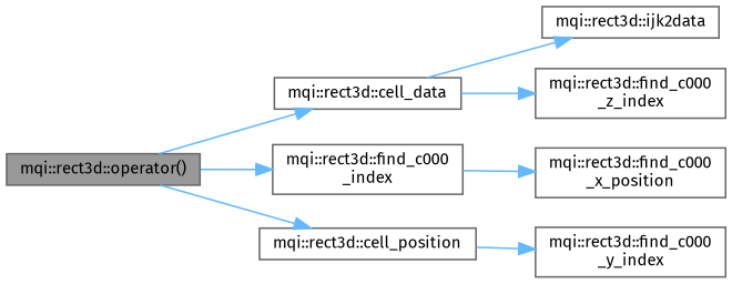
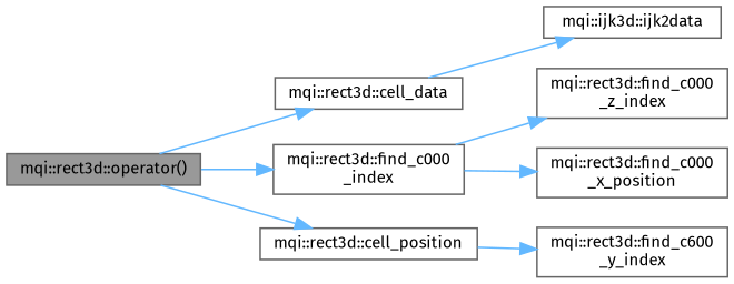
  digraph {
    fontname="Fira Sans"
    rankdir=LR
    node [color=grey40 fillcolor=white fontname="Fira Sans" fontsize=10 shape=box style=filled]
    edge [color=steelblue1 fontname="Fira Sans" fontsize=10 labelfontname=Helvetica labelfontsize=10 style=solid]
    n1 [color=gray40 fillcolor=grey60 fontcolor=black height=0.2 label="mqi::rect3d::operator()" width=0.4]
    n2 [height=0.2 label="mqi::rect3d::cell_data" width=0.4]
    n3 [height=0.2 label="mqi::rect3d::cell_position" width=0.4]
    n4 [height=0.2 label="mqi::rect3d::find_c000\l_index" width=0.4]
-   n5 [height=0.2 label="mqi::rect3d::ijk2data" width=0.4]
-   n6 [height=0.2 label="mqi::rect3d::find_c000\l_y_index" width=0.4]
+   n5 [height=0.2 label="mqi::ijk3d::ijk2data" width=0.4]
+   n6 [height=0.2 label="mqi::rect3d::find_c600\l_y_index" width=0.4]
    n7 [height=0.2 label="mqi::rect3d::find_c000\l_x_position" width=0.4]
    n8 [height=0.2 label="mqi::rect3d::find_c000\l_z_index" width=0.4]
    n1 -> n2
    n1 -> n3
    n1 -> n4
    n2 -> n5
    n3 -> n6
    n4 -> n7
-   n2 -> n8
+   n4 -> n8
  }
